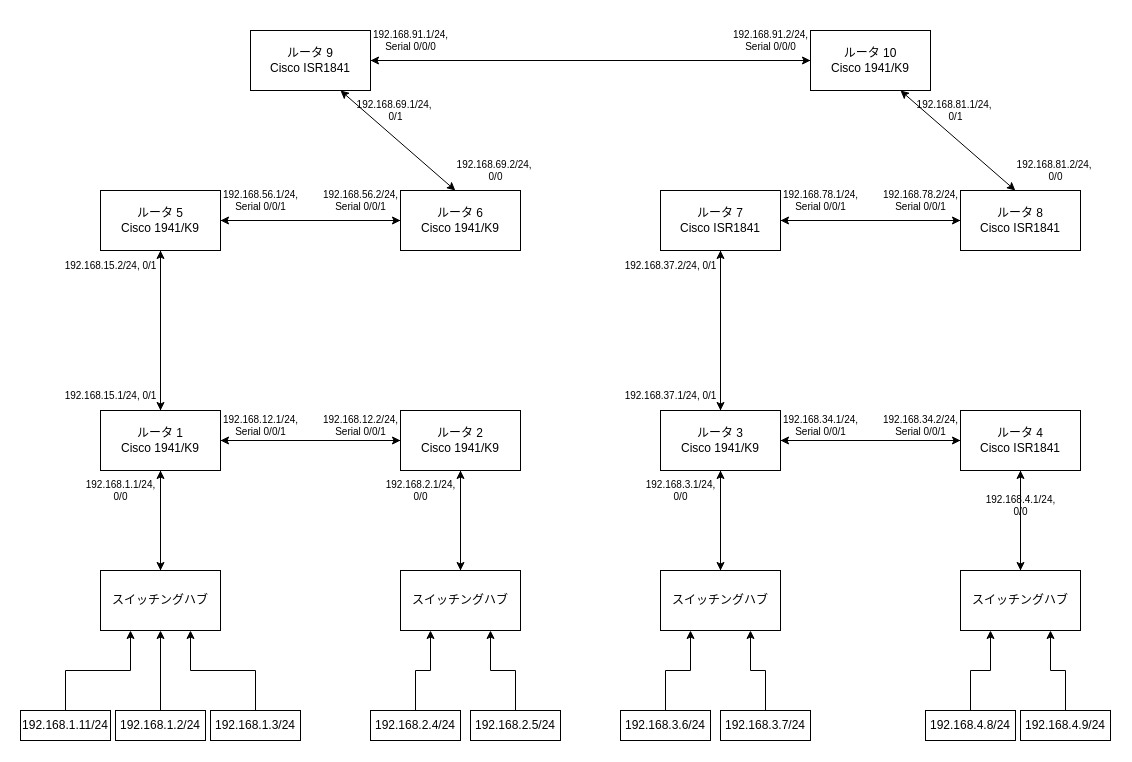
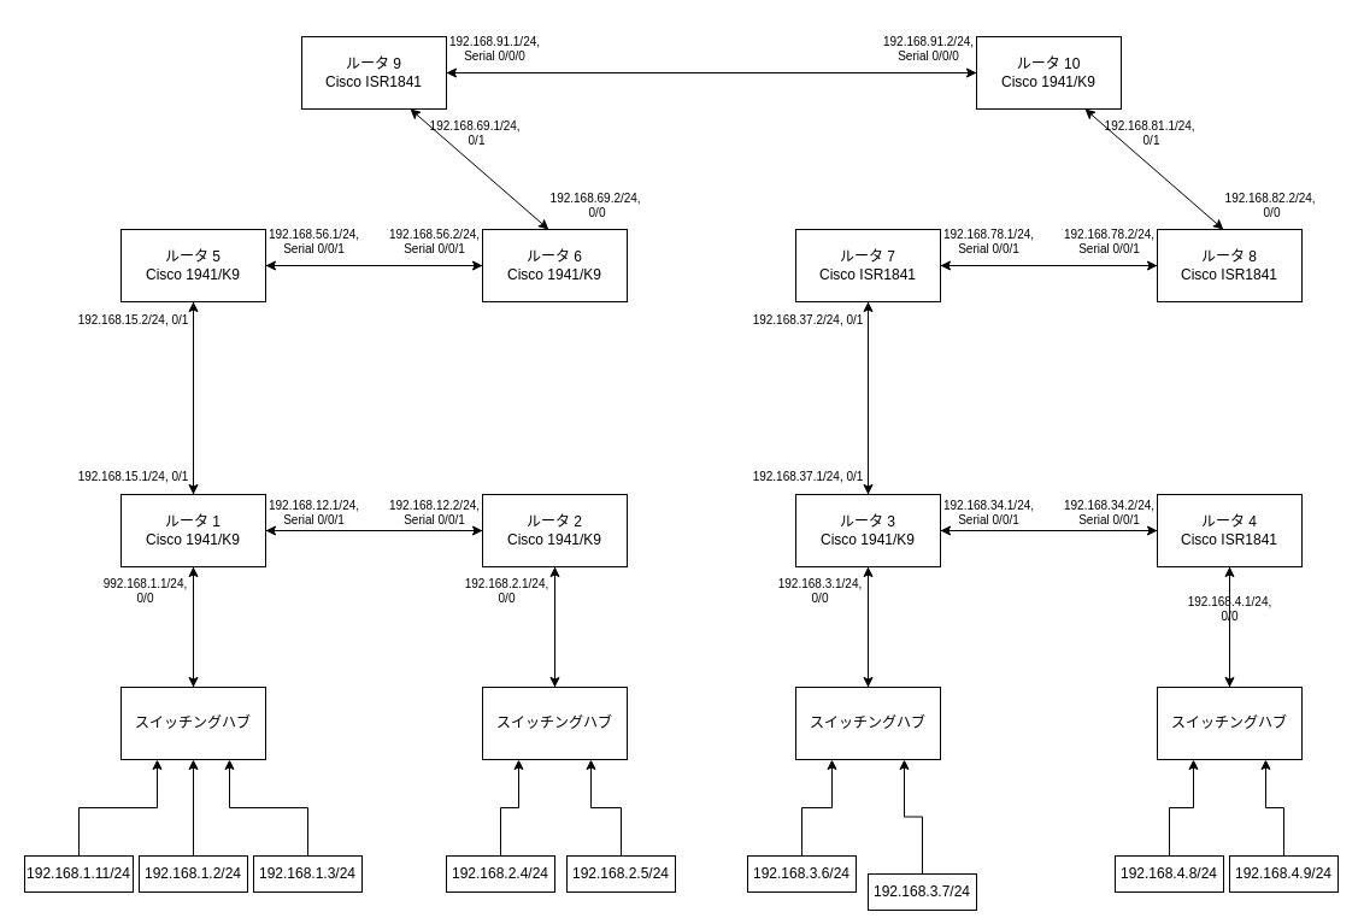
  <mxCell id="0" />
  <mxCell id="1" parent="0" />
  <mxCell id="2" style="edgeStyle=orthogonalEdgeStyle;rounded=0;orthogonalLoop=1;jettySize=auto;html=1;exitX=0.5;exitY=0;exitDx=0;exitDy=0;entryX=0.25;entryY=1;entryDx=0;entryDy=0;" edge="1" parent="1" source="3" target="13"><mxGeometry relative="1" as="geometry" /></mxCell>
  <mxCell id="3" value="192.168.1.11/24" style="rounded=0;whiteSpace=wrap;html=1;" vertex="1" parent="1"><mxGeometry x="20" y="710" width="90" height="30" as="geometry" /></mxCell>
  <mxCell id="4" style="edgeStyle=orthogonalEdgeStyle;rounded=0;orthogonalLoop=1;jettySize=auto;html=1;entryX=0.5;entryY=1;entryDx=0;entryDy=0;" edge="1" parent="1" source="5" target="13"><mxGeometry relative="1" as="geometry" /></mxCell>
  <mxCell id="5" value="192.168.1.2/24" style="rounded=0;whiteSpace=wrap;html=1;" vertex="1" parent="1"><mxGeometry x="115" y="710" width="90" height="30" as="geometry" /></mxCell>
  <mxCell id="6" style="edgeStyle=orthogonalEdgeStyle;rounded=0;orthogonalLoop=1;jettySize=auto;html=1;entryX=0.75;entryY=1;entryDx=0;entryDy=0;" edge="1" parent="1" source="7" target="13"><mxGeometry relative="1" as="geometry" /></mxCell>
  <mxCell id="7" value="192.168.1.3/24" style="rounded=0;whiteSpace=wrap;html=1;" vertex="1" parent="1"><mxGeometry x="210" y="710" width="90" height="30" as="geometry" /></mxCell>
  <mxCell id="8" style="edgeStyle=orthogonalEdgeStyle;rounded=0;orthogonalLoop=1;jettySize=auto;html=1;exitX=0.5;exitY=0;exitDx=0;exitDy=0;entryX=0.25;entryY=1;entryDx=0;entryDy=0;" edge="1" parent="1" source="9" target="15"><mxGeometry relative="1" as="geometry" /></mxCell>
  <mxCell id="9" value="192.168.2.4/24" style="rounded=0;whiteSpace=wrap;html=1;" vertex="1" parent="1"><mxGeometry x="370" y="710" width="90" height="30" as="geometry" /></mxCell>
  <mxCell id="10" style="edgeStyle=orthogonalEdgeStyle;rounded=0;orthogonalLoop=1;jettySize=auto;html=1;exitX=0.5;exitY=0;exitDx=0;exitDy=0;entryX=0.75;entryY=1;entryDx=0;entryDy=0;" edge="1" parent="1" source="11" target="15"><mxGeometry relative="1" as="geometry" /></mxCell>
  <mxCell id="11" value="192.168.2.5/24" style="rounded=0;whiteSpace=wrap;html=1;" vertex="1" parent="1"><mxGeometry x="470" y="710" width="90" height="30" as="geometry" /></mxCell>
  <mxCell id="12" style="edgeStyle=orthogonalEdgeStyle;rounded=0;orthogonalLoop=1;jettySize=auto;html=1;" edge="1" parent="1" source="13" target="19"><mxGeometry relative="1" as="geometry" /></mxCell>
  <mxCell id="13" value="スイッチングハブ" style="rounded=0;whiteSpace=wrap;html=1;" vertex="1" parent="1"><mxGeometry x="100" y="570" width="120" height="60" as="geometry" /></mxCell>
  <mxCell id="14" style="edgeStyle=orthogonalEdgeStyle;rounded=0;orthogonalLoop=1;jettySize=auto;html=1;entryX=0.5;entryY=1;entryDx=0;entryDy=0;" edge="1" parent="1" source="15" target="22"><mxGeometry relative="1" as="geometry" /></mxCell>
  <mxCell id="15" value="スイッチングハブ" style="rounded=0;whiteSpace=wrap;html=1;" vertex="1" parent="1"><mxGeometry x="400" y="570" width="120" height="60" as="geometry" /></mxCell>
  <mxCell id="16" style="edgeStyle=orthogonalEdgeStyle;rounded=0;orthogonalLoop=1;jettySize=auto;html=1;entryX=0.5;entryY=1;entryDx=0;entryDy=0;" edge="1" parent="1" source="19" target="25"><mxGeometry relative="1" as="geometry" /></mxCell>
  <mxCell id="17" style="edgeStyle=orthogonalEdgeStyle;rounded=0;orthogonalLoop=1;jettySize=auto;html=1;entryX=0;entryY=0.5;entryDx=0;entryDy=0;" edge="1" parent="1" source="19" target="22"><mxGeometry relative="1" as="geometry" /></mxCell>
  <mxCell id="18" style="edgeStyle=orthogonalEdgeStyle;rounded=0;orthogonalLoop=1;jettySize=auto;html=1;" edge="1" parent="1" source="19" target="13"><mxGeometry relative="1" as="geometry" /></mxCell>
  <mxCell id="19" value="ルータ 1&lt;br&gt;Cisco 1941/K9" style="rounded=0;whiteSpace=wrap;html=1;" vertex="1" parent="1"><mxGeometry x="100" y="410" width="120" height="60" as="geometry" /></mxCell>
  <mxCell id="20" style="edgeStyle=orthogonalEdgeStyle;rounded=0;orthogonalLoop=1;jettySize=auto;html=1;entryX=1;entryY=0.5;entryDx=0;entryDy=0;" edge="1" parent="1" source="22" target="19"><mxGeometry relative="1" as="geometry" /></mxCell>
  <mxCell id="21" style="edgeStyle=orthogonalEdgeStyle;rounded=0;orthogonalLoop=1;jettySize=auto;html=1;" edge="1" parent="1" source="22" target="15"><mxGeometry relative="1" as="geometry" /></mxCell>
  <mxCell id="22" value="ルータ 2&lt;div&gt;Cisco 1941/K9&lt;/div&gt;" style="rounded=0;whiteSpace=wrap;html=1;" vertex="1" parent="1"><mxGeometry x="400" y="410" width="120" height="60" as="geometry" /></mxCell>
  <mxCell id="23" style="edgeStyle=orthogonalEdgeStyle;rounded=0;orthogonalLoop=1;jettySize=auto;html=1;" edge="1" parent="1" source="25" target="19"><mxGeometry relative="1" as="geometry" /></mxCell>
  <mxCell id="24" style="edgeStyle=orthogonalEdgeStyle;rounded=0;orthogonalLoop=1;jettySize=auto;html=1;entryX=0;entryY=0.5;entryDx=0;entryDy=0;" edge="1" parent="1" source="25" target="27"><mxGeometry relative="1" as="geometry" /></mxCell>
  <mxCell id="25" value="ルータ 5&lt;div&gt;Cisco 1941/K9&lt;/div&gt;" style="rounded=0;whiteSpace=wrap;html=1;" vertex="1" parent="1"><mxGeometry x="100" y="190" width="120" height="60" as="geometry" /></mxCell>
  <mxCell id="26" style="edgeStyle=orthogonalEdgeStyle;rounded=0;orthogonalLoop=1;jettySize=auto;html=1;entryX=1;entryY=0.5;entryDx=0;entryDy=0;" edge="1" parent="1" source="27" target="25"><mxGeometry relative="1" as="geometry" /></mxCell>
  <mxCell id="27" value="ルータ 6&lt;div&gt;Cisco 1941/K9&lt;/div&gt;" style="rounded=0;whiteSpace=wrap;html=1;" vertex="1" parent="1"><mxGeometry x="400" y="190" width="120" height="60" as="geometry" /></mxCell>
  <mxCell id="28" style="edgeStyle=orthogonalEdgeStyle;rounded=0;orthogonalLoop=1;jettySize=auto;html=1;entryX=0;entryY=0.5;entryDx=0;entryDy=0;" edge="1" parent="1" source="29" target="67"><mxGeometry relative="1" as="geometry" /></mxCell>
  <mxCell id="29" value="ルータ 9&lt;div&gt;Cisco ISR1841&lt;/div&gt;" style="rounded=0;whiteSpace=wrap;html=1;" vertex="1" parent="1"><mxGeometry x="250" y="30" width="120" height="60" as="geometry" /></mxCell>
  <mxCell id="30" value="" style="endArrow=classic;startArrow=classic;html=1;rounded=0;entryX=0.75;entryY=1;entryDx=0;entryDy=0;" edge="1" parent="1" target="29"><mxGeometry width="50" height="50" relative="1" as="geometry"><mxPoint x="454.85" y="190" as="sourcePoint" /><mxPoint x="575.16" y="90" as="targetPoint" /></mxGeometry></mxCell>
- <mxCell id="31" value="&lt;font&gt;192.168.1.1/24,&lt;/font&gt;&lt;div&gt;&lt;font&gt;0/0&lt;/font&gt;&lt;/div&gt;" style="text;html=1;align=center;verticalAlign=middle;resizable=0;points=[];autosize=1;strokeColor=none;fillColor=none;fontSize=10;" vertex="1" parent="1"><mxGeometry x="75" y="470" width="90" height="40" as="geometry" /></mxCell>
+ <mxCell id="31" value="&lt;font&gt;992.168.1.1/24,&lt;/font&gt;&lt;div&gt;&lt;font&gt;0/0&lt;/font&gt;&lt;/div&gt;" style="text;html=1;align=center;verticalAlign=middle;resizable=0;points=[];autosize=1;strokeColor=none;fillColor=none;fontSize=10;" vertex="1" parent="1"><mxGeometry x="75" y="470" width="90" height="40" as="geometry" /></mxCell>
  <mxCell id="32" value="&lt;font&gt;192.168.2.1/24,&lt;/font&gt;&lt;div&gt;&lt;font&gt;0/0&lt;/font&gt;&lt;/div&gt;" style="text;html=1;align=center;verticalAlign=middle;resizable=0;points=[];autosize=1;strokeColor=none;fillColor=none;fontSize=10;" vertex="1" parent="1"><mxGeometry x="375" y="470" width="90" height="40" as="geometry" /></mxCell>
  <mxCell id="33" value="&lt;font&gt;192.168.15.2/24, 0/1&lt;/font&gt;" style="text;html=1;align=center;verticalAlign=middle;resizable=0;points=[];autosize=1;strokeColor=none;fillColor=none;fontSize=10;" vertex="1" parent="1"><mxGeometry x="50" y="250" width="120" height="30" as="geometry" /></mxCell>
  <mxCell id="34" value="&lt;font&gt;192.168.15.1/24, 0/1&lt;/font&gt;" style="text;html=1;align=center;verticalAlign=middle;resizable=0;points=[];autosize=1;strokeColor=none;fillColor=none;fontSize=10;" vertex="1" parent="1"><mxGeometry x="50" y="380" width="120" height="30" as="geometry" /></mxCell>
  <mxCell id="35" value="&lt;font&gt;192.168.12.1/24,&lt;br&gt;Serial 0/0/1&lt;/font&gt;" style="text;html=1;align=center;verticalAlign=middle;resizable=0;points=[];autosize=1;strokeColor=none;fillColor=none;fontSize=10;" vertex="1" parent="1"><mxGeometry x="210" y="405" width="100" height="40" as="geometry" /></mxCell>
  <mxCell id="36" value="&lt;font&gt;192.168.12.2/24,&lt;br&gt;Serial 0/0/1&lt;/font&gt;" style="text;html=1;align=center;verticalAlign=middle;resizable=0;points=[];autosize=1;strokeColor=none;fillColor=none;fontSize=10;" vertex="1" parent="1"><mxGeometry x="310" y="405" width="100" height="40" as="geometry" /></mxCell>
  <mxCell id="37" value="&lt;font&gt;192.168.56.1/24,&lt;br&gt;Serial 0/0/1&lt;/font&gt;" style="text;html=1;align=center;verticalAlign=middle;resizable=0;points=[];autosize=1;strokeColor=none;fillColor=none;fontSize=10;" vertex="1" parent="1"><mxGeometry x="210" y="180" width="100" height="40" as="geometry" /></mxCell>
  <mxCell id="38" value="&lt;font&gt;192.168.56.2/24,&lt;br&gt;Serial 0/0/1&lt;/font&gt;" style="text;html=1;align=center;verticalAlign=middle;resizable=0;points=[];autosize=1;strokeColor=none;fillColor=none;fontSize=10;" vertex="1" parent="1"><mxGeometry x="310" y="180" width="100" height="40" as="geometry" /></mxCell>
  <mxCell id="39" value="&lt;font&gt;192.168.69.2/24,&amp;nbsp;&lt;br&gt;0/0&lt;/font&gt;" style="text;html=1;align=center;verticalAlign=middle;resizable=0;points=[];autosize=1;strokeColor=none;fillColor=none;fontSize=10;" vertex="1" parent="1"><mxGeometry x="445" y="150" width="100" height="40" as="geometry" /></mxCell>
  <mxCell id="40" value="&lt;font&gt;192.168.69.1/24,&amp;nbsp;&lt;br&gt;0/1&lt;/font&gt;" style="text;html=1;align=center;verticalAlign=middle;resizable=0;points=[];autosize=1;strokeColor=none;fillColor=none;fontSize=10;" vertex="1" parent="1"><mxGeometry x="345" y="90" width="100" height="40" as="geometry" /></mxCell>
  <mxCell id="41" value="&lt;font&gt;192.168.91.1/24,&lt;br&gt;Serial 0/0/0&lt;/font&gt;" style="text;html=1;align=center;verticalAlign=middle;resizable=0;points=[];autosize=1;strokeColor=none;fillColor=none;fontSize=10;" vertex="1" parent="1"><mxGeometry x="360" y="20" width="100" height="40" as="geometry" /></mxCell>
  <mxCell id="42" style="edgeStyle=orthogonalEdgeStyle;rounded=0;orthogonalLoop=1;jettySize=auto;html=1;entryX=0.25;entryY=1;entryDx=0;entryDy=0;" edge="1" parent="1" source="43" target="51"><mxGeometry relative="1" as="geometry" /></mxCell>
  <mxCell id="43" value="192.168.3.6/24" style="rounded=0;whiteSpace=wrap;html=1;" vertex="1" parent="1"><mxGeometry x="620" y="710" width="90" height="30" as="geometry" /></mxCell>
  <mxCell id="44" style="edgeStyle=orthogonalEdgeStyle;rounded=0;orthogonalLoop=1;jettySize=auto;html=1;entryX=0.75;entryY=1;entryDx=0;entryDy=0;" edge="1" parent="1" source="45" target="51"><mxGeometry relative="1" as="geometry" /></mxCell>
- <mxCell id="45" value="192.168.3.7/24" style="rounded=0;whiteSpace=wrap;html=1;" vertex="1" parent="1"><mxGeometry x="720" y="710" width="90" height="30" as="geometry" /></mxCell>
+ <mxCell id="45" value="192.168.3.7/24" style="rounded=0;whiteSpace=wrap;html=1;" vertex="1" parent="1"><mxGeometry x="720" y="725" width="90" height="30" as="geometry" /></mxCell>
  <mxCell id="46" style="edgeStyle=orthogonalEdgeStyle;rounded=0;orthogonalLoop=1;jettySize=auto;html=1;entryX=0.25;entryY=1;entryDx=0;entryDy=0;" edge="1" parent="1" source="47" target="53"><mxGeometry relative="1" as="geometry" /></mxCell>
  <mxCell id="47" value="192.168.4.8/24" style="rounded=0;whiteSpace=wrap;html=1;" vertex="1" parent="1"><mxGeometry x="925" y="710" width="90" height="30" as="geometry" /></mxCell>
  <mxCell id="48" style="edgeStyle=orthogonalEdgeStyle;rounded=0;orthogonalLoop=1;jettySize=auto;html=1;entryX=0.75;entryY=1;entryDx=0;entryDy=0;" edge="1" parent="1" source="49" target="53"><mxGeometry relative="1" as="geometry" /></mxCell>
  <mxCell id="49" value="192.168.4.9/24" style="rounded=0;whiteSpace=wrap;html=1;" vertex="1" parent="1"><mxGeometry x="1020" y="710" width="90" height="30" as="geometry" /></mxCell>
  <mxCell id="50" style="edgeStyle=orthogonalEdgeStyle;rounded=0;orthogonalLoop=1;jettySize=auto;html=1;" edge="1" parent="1" source="51" target="57"><mxGeometry relative="1" as="geometry" /></mxCell>
  <mxCell id="51" value="スイッチングハブ" style="rounded=0;whiteSpace=wrap;html=1;" vertex="1" parent="1"><mxGeometry x="660" y="570" width="120" height="60" as="geometry" /></mxCell>
  <mxCell id="52" style="edgeStyle=orthogonalEdgeStyle;rounded=0;orthogonalLoop=1;jettySize=auto;html=1;entryX=0.5;entryY=1;entryDx=0;entryDy=0;" edge="1" parent="1" source="53" target="60"><mxGeometry relative="1" as="geometry" /></mxCell>
  <mxCell id="53" value="スイッチングハブ" style="rounded=0;whiteSpace=wrap;html=1;" vertex="1" parent="1"><mxGeometry x="960" y="570" width="120" height="60" as="geometry" /></mxCell>
  <mxCell id="54" style="edgeStyle=orthogonalEdgeStyle;rounded=0;orthogonalLoop=1;jettySize=auto;html=1;entryX=0.5;entryY=1;entryDx=0;entryDy=0;" edge="1" parent="1" source="57" target="63"><mxGeometry relative="1" as="geometry" /></mxCell>
  <mxCell id="55" style="edgeStyle=orthogonalEdgeStyle;rounded=0;orthogonalLoop=1;jettySize=auto;html=1;entryX=0;entryY=0.5;entryDx=0;entryDy=0;" edge="1" parent="1" source="57" target="60"><mxGeometry relative="1" as="geometry" /></mxCell>
  <mxCell id="56" style="edgeStyle=orthogonalEdgeStyle;rounded=0;orthogonalLoop=1;jettySize=auto;html=1;" edge="1" parent="1" source="57" target="51"><mxGeometry relative="1" as="geometry" /></mxCell>
  <mxCell id="57" value="ルータ 3&lt;div&gt;Cisco 1941/K9&lt;/div&gt;" style="rounded=0;whiteSpace=wrap;html=1;" vertex="1" parent="1"><mxGeometry x="660" y="410" width="120" height="60" as="geometry" /></mxCell>
  <mxCell id="58" style="edgeStyle=orthogonalEdgeStyle;rounded=0;orthogonalLoop=1;jettySize=auto;html=1;entryX=1;entryY=0.5;entryDx=0;entryDy=0;" edge="1" parent="1" source="60" target="57"><mxGeometry relative="1" as="geometry" /></mxCell>
  <mxCell id="59" style="edgeStyle=orthogonalEdgeStyle;rounded=0;orthogonalLoop=1;jettySize=auto;html=1;" edge="1" parent="1" source="60" target="53"><mxGeometry relative="1" as="geometry" /></mxCell>
  <mxCell id="60" value="ルータ 4&lt;div&gt;Cisco ISR1841&lt;/div&gt;" style="rounded=0;whiteSpace=wrap;html=1;" vertex="1" parent="1"><mxGeometry x="960" y="410" width="120" height="60" as="geometry" /></mxCell>
  <mxCell id="61" style="edgeStyle=orthogonalEdgeStyle;rounded=0;orthogonalLoop=1;jettySize=auto;html=1;" edge="1" parent="1" source="63" target="57"><mxGeometry relative="1" as="geometry" /></mxCell>
  <mxCell id="62" style="edgeStyle=orthogonalEdgeStyle;rounded=0;orthogonalLoop=1;jettySize=auto;html=1;entryX=0;entryY=0.5;entryDx=0;entryDy=0;" edge="1" parent="1" source="63" target="65"><mxGeometry relative="1" as="geometry" /></mxCell>
  <mxCell id="63" value="ルータ 7&lt;div&gt;Cisco ISR1841&lt;/div&gt;" style="rounded=0;whiteSpace=wrap;html=1;" vertex="1" parent="1"><mxGeometry x="660" y="190" width="120" height="60" as="geometry" /></mxCell>
  <mxCell id="64" style="edgeStyle=orthogonalEdgeStyle;rounded=0;orthogonalLoop=1;jettySize=auto;html=1;entryX=1;entryY=0.5;entryDx=0;entryDy=0;" edge="1" parent="1" source="65" target="63"><mxGeometry relative="1" as="geometry" /></mxCell>
  <mxCell id="65" value="ルータ 8&lt;div&gt;Cisco ISR1841&lt;/div&gt;" style="rounded=0;whiteSpace=wrap;html=1;" vertex="1" parent="1"><mxGeometry x="960" y="190" width="120" height="60" as="geometry" /></mxCell>
  <mxCell id="66" style="edgeStyle=orthogonalEdgeStyle;rounded=0;orthogonalLoop=1;jettySize=auto;html=1;entryX=1;entryY=0.5;entryDx=0;entryDy=0;" edge="1" parent="1" source="67" target="29"><mxGeometry relative="1" as="geometry" /></mxCell>
  <mxCell id="67" value="ルータ 10&lt;div&gt;Cisco 1941/K9&lt;/div&gt;" style="rounded=0;whiteSpace=wrap;html=1;" vertex="1" parent="1"><mxGeometry x="810" y="30" width="120" height="60" as="geometry" /></mxCell>
  <mxCell id="68" value="" style="endArrow=classic;startArrow=classic;html=1;rounded=0;entryX=0.75;entryY=1;entryDx=0;entryDy=0;" edge="1" parent="1" target="67"><mxGeometry width="50" height="50" relative="1" as="geometry"><mxPoint x="1014.85" y="190" as="sourcePoint" /><mxPoint x="1135.16" y="90" as="targetPoint" /></mxGeometry></mxCell>
  <mxCell id="69" value="&lt;font&gt;192.168.3.1/24,&lt;/font&gt;&lt;div&gt;&lt;font&gt;0/0&lt;/font&gt;&lt;/div&gt;" style="text;html=1;align=center;verticalAlign=middle;resizable=0;points=[];autosize=1;strokeColor=none;fillColor=none;fontSize=10;" vertex="1" parent="1"><mxGeometry x="635" y="470" width="90" height="40" as="geometry" /></mxCell>
  <mxCell id="70" value="&lt;font&gt;192.168.4.1/24,&lt;/font&gt;&lt;div&gt;&lt;font&gt;0/0&lt;/font&gt;&lt;/div&gt;" style="text;html=1;align=center;verticalAlign=middle;resizable=0;points=[];autosize=1;strokeColor=none;fillColor=none;fontSize=10;" vertex="1" parent="1"><mxGeometry x="975" y="485" width="90" height="40" as="geometry" /></mxCell>
  <mxCell id="71" value="&lt;font&gt;192.168.37.2/24, 0/1&lt;/font&gt;" style="text;html=1;align=center;verticalAlign=middle;resizable=0;points=[];autosize=1;strokeColor=none;fillColor=none;fontSize=10;" vertex="1" parent="1"><mxGeometry x="610" y="250" width="120" height="30" as="geometry" /></mxCell>
  <mxCell id="72" value="&lt;font&gt;192.168.37.1/24, 0/1&lt;/font&gt;" style="text;html=1;align=center;verticalAlign=middle;resizable=0;points=[];autosize=1;strokeColor=none;fillColor=none;fontSize=10;" vertex="1" parent="1"><mxGeometry x="610" y="380" width="120" height="30" as="geometry" /></mxCell>
  <mxCell id="73" value="&lt;font&gt;192.168.34.1/24,&lt;br&gt;Serial 0/0/1&lt;/font&gt;" style="text;html=1;align=center;verticalAlign=middle;resizable=0;points=[];autosize=1;strokeColor=none;fillColor=none;fontSize=10;" vertex="1" parent="1"><mxGeometry x="770" y="405" width="100" height="40" as="geometry" /></mxCell>
  <mxCell id="74" value="&lt;font&gt;192.168.34.2/24,&lt;br&gt;Serial 0/0/1&lt;/font&gt;" style="text;html=1;align=center;verticalAlign=middle;resizable=0;points=[];autosize=1;strokeColor=none;fillColor=none;fontSize=10;" vertex="1" parent="1"><mxGeometry x="870" y="405" width="100" height="40" as="geometry" /></mxCell>
  <mxCell id="75" value="&lt;font&gt;192.168.78.1/24,&lt;br&gt;Serial 0/0/1&lt;/font&gt;" style="text;html=1;align=center;verticalAlign=middle;resizable=0;points=[];autosize=1;strokeColor=none;fillColor=none;fontSize=10;" vertex="1" parent="1"><mxGeometry x="770" y="180" width="100" height="40" as="geometry" /></mxCell>
  <mxCell id="76" value="&lt;font&gt;192.168.78.2/24,&lt;br&gt;Serial 0/0/1&lt;/font&gt;" style="text;html=1;align=center;verticalAlign=middle;resizable=0;points=[];autosize=1;strokeColor=none;fillColor=none;fontSize=10;" vertex="1" parent="1"><mxGeometry x="870" y="180" width="100" height="40" as="geometry" /></mxCell>
- <mxCell id="77" value="&lt;font&gt;192.168.81.2/24,&amp;nbsp;&lt;br&gt;0/0&lt;/font&gt;" style="text;html=1;align=center;verticalAlign=middle;resizable=0;points=[];autosize=1;strokeColor=none;fillColor=none;fontSize=10;" vertex="1" parent="1"><mxGeometry x="1005" y="150" width="100" height="40" as="geometry" /></mxCell>
+ <mxCell id="77" value="&lt;font&gt;192.168.82.2/24,&amp;nbsp;&lt;br&gt;0/0&lt;/font&gt;" style="text;html=1;align=center;verticalAlign=middle;resizable=0;points=[];autosize=1;strokeColor=none;fillColor=none;fontSize=10;" vertex="1" parent="1"><mxGeometry x="1005" y="150" width="100" height="40" as="geometry" /></mxCell>
  <mxCell id="78" value="&lt;font&gt;192.168.81.1/24,&amp;nbsp;&lt;br&gt;0/1&lt;/font&gt;" style="text;html=1;align=center;verticalAlign=middle;resizable=0;points=[];autosize=1;strokeColor=none;fillColor=none;fontSize=10;" vertex="1" parent="1"><mxGeometry x="905" y="90" width="100" height="40" as="geometry" /></mxCell>
  <mxCell id="79" value="&lt;font&gt;192.168.91.2/24,&lt;br&gt;Serial 0/0/0&lt;/font&gt;" style="text;html=1;align=center;verticalAlign=middle;resizable=0;points=[];autosize=1;strokeColor=none;fillColor=none;fontSize=10;" vertex="1" parent="1"><mxGeometry x="720" y="20" width="100" height="40" as="geometry" /></mxCell>
